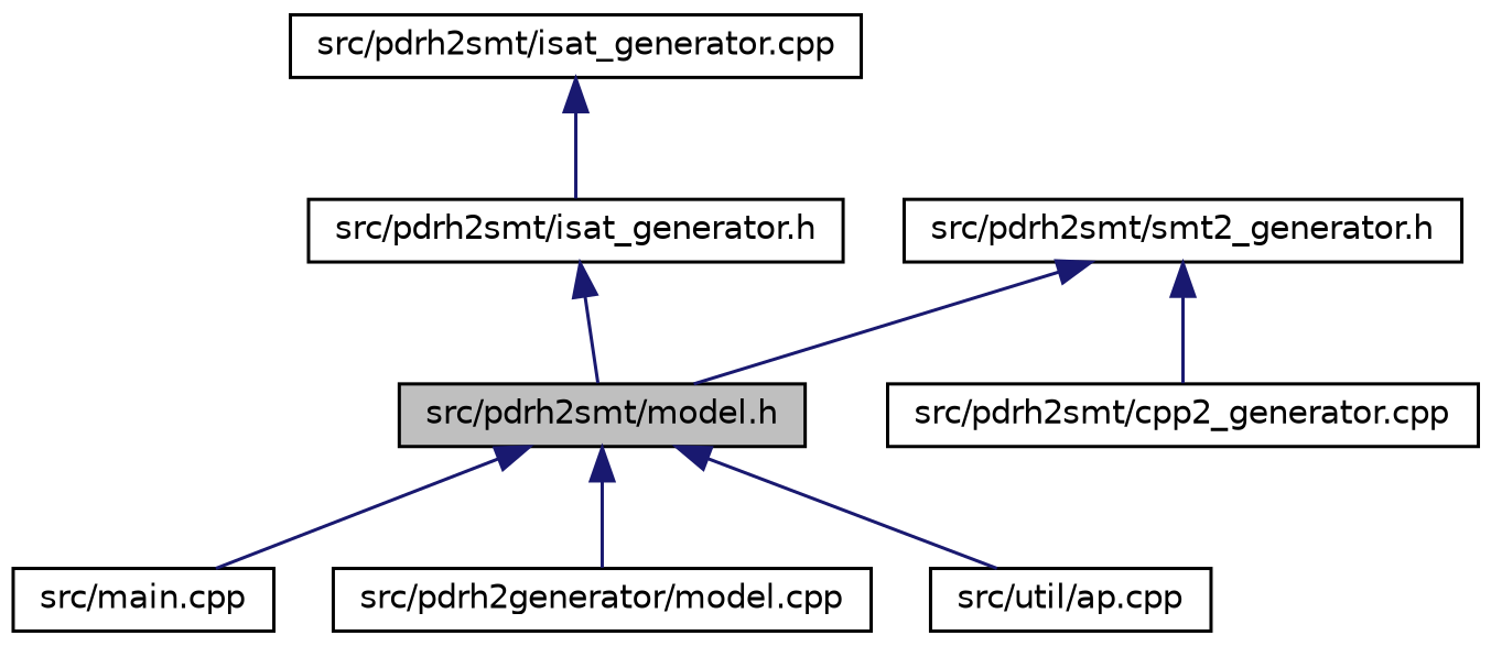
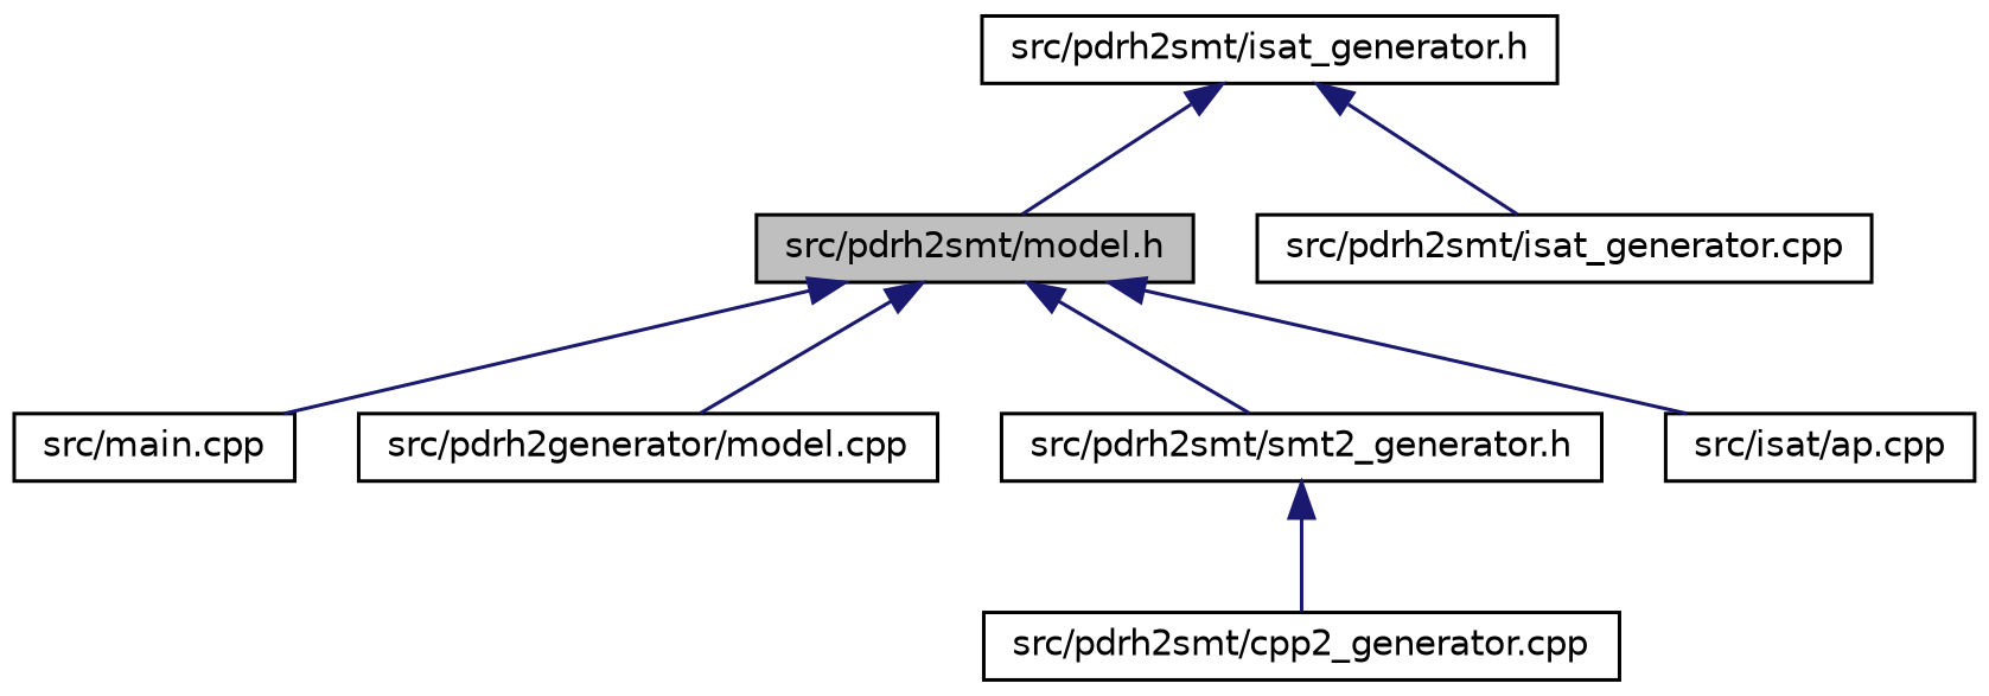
  digraph {
    fontname="DejaVu Sans"
    node [color=black fillcolor=white fontname="DejaVu Sans" fontsize=10 shape=record style=filled]
    edge [color=midnightblue dir=back fontname="DejaVu Sans" fontsize=10 labelfontname=Helvetica labelfontsize=10 style=solid]
    n1 [fillcolor=grey75 fontcolor=black height=0.2 label="src/pdrh2smt/model.h" width=0.4]
    n2 [height=0.2 label="src/main.cpp" width=0.4]
    n3 [height=0.2 label="src/pdrh2generator/model.cpp" width=0.4]
    n4 [height=0.2 label="src/pdrh2smt/smt2_generator.h" width=0.4]
-   n5 [height=0.2 label="src/util/ap.cpp" width=0.4]
+   n5 [height=0.2 label="src/isat/ap.cpp" width=0.4]
    n6 [height=0.2 label="src/pdrh2smt/isat_generator.h" width=0.4]
    n7 [height=0.2 label="src/pdrh2smt/isat_generator.cpp" width=0.4]
    n8 [height=0.2 label="src/pdrh2smt/cpp2_generator.cpp" width=0.4]
    n1 -> n2
    n1 -> n3
-   n4 -> n1
+   n1 -> n4
    n1 -> n5
    n4 -> n8
    n6 -> n1
-   n7 -> n6
+   n6 -> n7
  }
